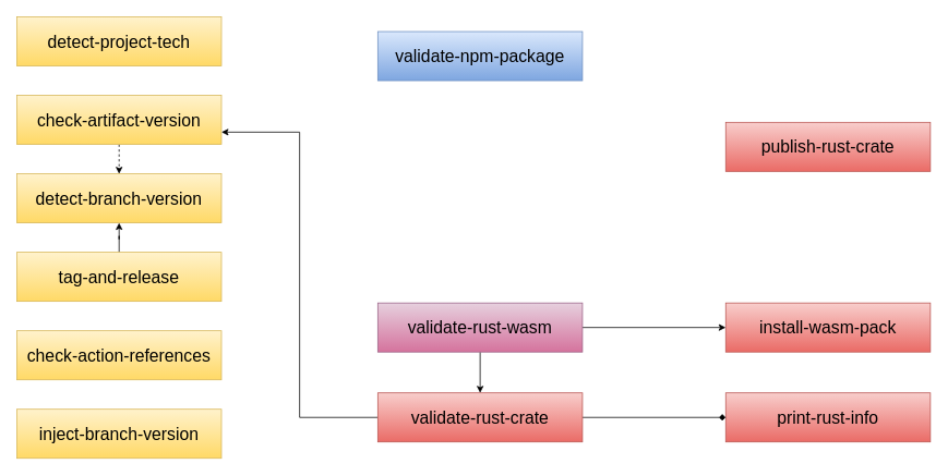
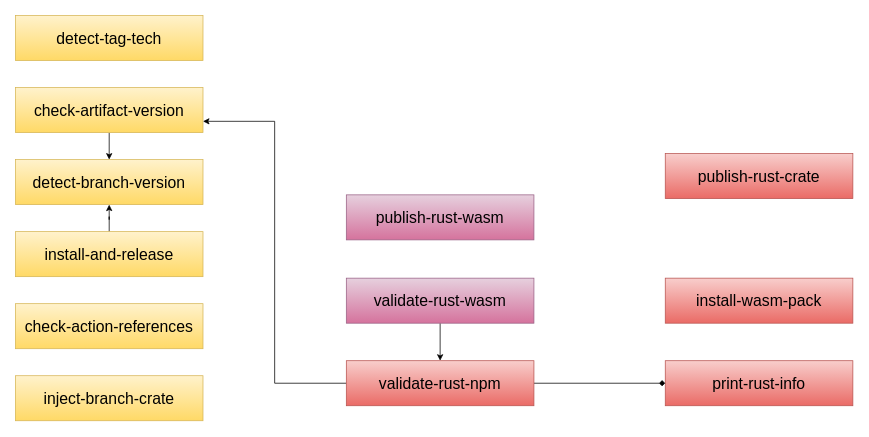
  <mxCell id="0" />
  <mxCell id="1" parent="0" />
- <mxCell id="2" value="&lt;font color=&quot;#000000&quot; style=&quot;font-size: 21px;&quot;&gt;detect-project-tech&lt;/font&gt;" style="rounded=0;whiteSpace=wrap;html=1;fillColor=#fff2cc;gradientColor=#ffd966;strokeColor=#d6b656;fontSize=21;" parent="1" vertex="1"><mxGeometry x="20" y="20" width="250" height="60" as="geometry" /></mxCell>
+ <mxCell id="2" value="&lt;font color=&quot;#000000&quot; style=&quot;font-size: 21px;&quot;&gt;detect-tag-tech&lt;/font&gt;" style="rounded=0;whiteSpace=wrap;html=1;fillColor=#fff2cc;gradientColor=#ffd966;strokeColor=#d6b656;fontSize=21;" parent="1" vertex="1"><mxGeometry x="20" y="20" width="250" height="60" as="geometry" /></mxCell>
  <mxCell id="3" value="&lt;font color=&quot;#000000&quot; style=&quot;font-size: 21px;&quot;&gt;install-wasm-pack&lt;/font&gt;" style="rounded=0;whiteSpace=wrap;html=1;fillColor=#f8cecc;gradientColor=#ea6b66;strokeColor=#b85450;fontSize=21;" parent="1" vertex="1"><mxGeometry x="886" y="370" width="250" height="60" as="geometry" /></mxCell>
  <mxCell id="4" value="&lt;font color=&quot;#000000&quot; style=&quot;font-size: 21px;&quot;&gt;print-rust-info&lt;/font&gt;" style="rounded=0;whiteSpace=wrap;html=1;fillColor=#f8cecc;gradientColor=#ea6b66;strokeColor=#b85450;fontSize=21;" parent="1" vertex="1"><mxGeometry x="886" y="480" width="250" height="60" as="geometry" /></mxCell>
  <mxCell id="5" value="&lt;font color=&quot;#000000&quot; style=&quot;font-size: 21px;&quot;&gt;detect-branch-version&lt;/font&gt;" style="rounded=0;whiteSpace=wrap;html=1;fillColor=#fff2cc;gradientColor=#ffd966;strokeColor=#d6b656;fontSize=21;" parent="1" vertex="1"><mxGeometry x="20" y="212" width="250" height="60" as="geometry" /></mxCell>
- <mxCell id="6" style="edgeStyle=orthogonalEdgeStyle;rounded=0;orthogonalLoop=1;jettySize=auto;html=1;exitX=0.5;exitY=1;exitDx=0;exitDy=0;entryX=0.5;entryY=0;entryDx=0;entryDy=0;dashed=1;" parent="1" source="7" target="5" edge="1"><mxGeometry relative="1" as="geometry" /></mxCell>
+ <mxCell id="6" style="edgeStyle=orthogonalEdgeStyle;rounded=0;orthogonalLoop=1;jettySize=auto;html=1;exitX=0.5;exitY=1;exitDx=0;exitDy=0;entryX=0.5;entryY=0;entryDx=0;entryDy=0;" parent="1" source="7" target="5" edge="1"><mxGeometry relative="1" as="geometry" /></mxCell>
  <mxCell id="7" value="&lt;font color=&quot;#000000&quot; style=&quot;font-size: 21px;&quot;&gt;check-artifact-version&lt;/font&gt;" style="rounded=0;whiteSpace=wrap;html=1;fillColor=#fff2cc;gradientColor=#ffd966;strokeColor=#d6b656;fontSize=21;" parent="1" vertex="1"><mxGeometry x="20" y="116" width="250" height="60" as="geometry" /></mxCell>
  <mxCell id="8" style="edgeStyle=orthogonalEdgeStyle;rounded=0;orthogonalLoop=1;jettySize=auto;html=1;entryX=0.5;entryY=1;entryDx=0;entryDy=0;" parent="1" source="9" target="5" edge="1"><mxGeometry relative="1" as="geometry" /></mxCell>
- <mxCell id="9" value="&lt;font color=&quot;#000000&quot; style=&quot;font-size: 21px;&quot;&gt;tag-and-release&lt;/font&gt;" style="rounded=0;whiteSpace=wrap;html=1;fillColor=#fff2cc;gradientColor=#ffd966;strokeColor=#d6b656;fontSize=21;" parent="1" vertex="1"><mxGeometry x="20" y="308" width="250" height="60" as="geometry" /></mxCell>
+ <mxCell id="9" value="&lt;font color=&quot;#000000&quot; style=&quot;font-size: 21px;&quot;&gt;install-and-release&lt;/font&gt;" style="rounded=0;whiteSpace=wrap;html=1;fillColor=#fff2cc;gradientColor=#ffd966;strokeColor=#d6b656;fontSize=21;" parent="1" vertex="1"><mxGeometry x="20" y="308" width="250" height="60" as="geometry" /></mxCell>
  <mxCell id="10" style="edgeStyle=orthogonalEdgeStyle;rounded=0;orthogonalLoop=1;jettySize=auto;html=1;entryX=1;entryY=0.75;entryDx=0;entryDy=0;fontSize=17;" parent="1" source="12" target="7" edge="1"><mxGeometry relative="1" as="geometry" /></mxCell>
  <mxCell id="11" style="edgeStyle=orthogonalEdgeStyle;rounded=0;orthogonalLoop=1;jettySize=auto;html=1;entryX=0;entryY=0.5;entryDx=0;entryDy=0;fontSize=17;endArrow=diamond;" parent="1" source="12" target="4" edge="1"><mxGeometry relative="1" as="geometry" /></mxCell>
- <mxCell id="12" value="&lt;font color=&quot;#000000&quot; style=&quot;font-size: 21px;&quot;&gt;validate-rust-crate&lt;/font&gt;" style="rounded=0;whiteSpace=wrap;html=1;fillColor=#f8cecc;gradientColor=#ea6b66;strokeColor=#b85450;fontSize=21;" parent="1" vertex="1"><mxGeometry x="461" y="480" width="250" height="60" as="geometry" /></mxCell>
- <mxCell id="13" value="&lt;font color=&quot;#000000&quot; style=&quot;font-size: 21px;&quot;&gt;publish-rust-crate&lt;/font&gt;" style="rounded=0;whiteSpace=wrap;html=1;fillColor=#f8cecc;gradientColor=#ea6b66;strokeColor=#b85450;fontSize=21;" parent="1" vertex="1"><mxGeometry x="886" y="149" width="250" height="60" as="geometry" /></mxCell>
- <mxCell id="14" value="&lt;font color=&quot;#000000&quot; style=&quot;font-size: 21px;&quot;&gt;validate-npm-package&lt;/font&gt;" style="rounded=0;whiteSpace=wrap;html=1;fillColor=#dae8fc;gradientColor=#7ea6e0;strokeColor=#6c8ebf;fontSize=21;" parent="1" vertex="1"><mxGeometry x="461" y="38" width="250" height="60" as="geometry" /></mxCell>
- <mxCell id="15" style="edgeStyle=orthogonalEdgeStyle;rounded=0;orthogonalLoop=1;jettySize=auto;html=1;exitX=1;exitY=0.5;exitDx=0;exitDy=0;entryX=0;entryY=0.5;entryDx=0;entryDy=0;fontSize=17;" parent="1" source="17" target="3" edge="1"><mxGeometry relative="1" as="geometry" /></mxCell>
+ <mxCell id="12" value="&lt;font color=&quot;#000000&quot; style=&quot;font-size: 21px;&quot;&gt;validate-rust-npm&lt;/font&gt;" style="rounded=0;whiteSpace=wrap;html=1;fillColor=#f8cecc;gradientColor=#ea6b66;strokeColor=#b85450;fontSize=21;" parent="1" vertex="1"><mxGeometry x="461" y="480" width="250" height="60" as="geometry" /></mxCell>
+ <mxCell id="13" value="&lt;font color=&quot;#000000&quot; style=&quot;font-size: 21px;&quot;&gt;publish-rust-crate&lt;/font&gt;" style="rounded=0;whiteSpace=wrap;html=1;fillColor=#f8cecc;gradientColor=#ea6b66;strokeColor=#b85450;fontSize=21;" parent="1" vertex="1"><mxGeometry x="886" y="204" width="250" height="60" as="geometry" /></mxCell>
  <mxCell id="16" style="edgeStyle=orthogonalEdgeStyle;rounded=0;orthogonalLoop=1;jettySize=auto;html=1;exitX=0.5;exitY=1;exitDx=0;exitDy=0;entryX=0.5;entryY=0;entryDx=0;entryDy=0;fontSize=17;" parent="1" source="17" target="12" edge="1"><mxGeometry relative="1" as="geometry" /></mxCell>
  <mxCell id="17" value="&lt;font color=&quot;#000000&quot; style=&quot;font-size: 21px;&quot;&gt;validate-rust-wasm&lt;/font&gt;" style="rounded=0;whiteSpace=wrap;html=1;fillColor=#e6d0de;strokeColor=#996185;gradientColor=#d5739d;fontSize=21;" parent="1" vertex="1"><mxGeometry x="461" y="370" width="250" height="60" as="geometry" /></mxCell>
  <mxCell id="18" value="&lt;font color=&quot;#000000&quot; style=&quot;font-size: 21px;&quot;&gt;check-action-references&lt;/font&gt;" style="rounded=0;whiteSpace=wrap;html=1;fillColor=#fff2cc;strokeColor=#d6b656;fontSize=21;gradientColor=#ffd966;" parent="1" vertex="1"><mxGeometry x="20" y="404" width="250" height="60" as="geometry" /></mxCell>
- <mxCell id="20" value="&lt;font color=&quot;#000000&quot; style=&quot;font-size: 21px;&quot;&gt;inject-branch-version&lt;/font&gt;" style="rounded=0;whiteSpace=wrap;html=1;fillColor=#fff2cc;strokeColor=#d6b656;fontSize=21;gradientColor=#ffd966;" vertex="1" parent="1"><mxGeometry x="20" y="500" width="250" height="60" as="geometry" /></mxCell>
+ <mxCell id="19" value="&lt;font color=&quot;#000000&quot; style=&quot;font-size: 21px;&quot;&gt;publish-rust-wasm&lt;/font&gt;" style="rounded=0;whiteSpace=wrap;html=1;fillColor=#e6d0de;strokeColor=#996185;gradientColor=#d5739d;fontSize=21;" parent="1" vertex="1"><mxGeometry x="461" y="259" width="250" height="60" as="geometry" /></mxCell>
+ <mxCell id="20" value="&lt;font color=&quot;#000000&quot; style=&quot;font-size: 21px;&quot;&gt;inject-branch-crate&lt;/font&gt;" style="rounded=0;whiteSpace=wrap;html=1;fillColor=#fff2cc;strokeColor=#d6b656;fontSize=21;gradientColor=#ffd966;" vertex="1" parent="1"><mxGeometry x="20" y="500" width="250" height="60" as="geometry" /></mxCell>
